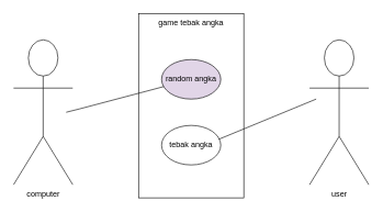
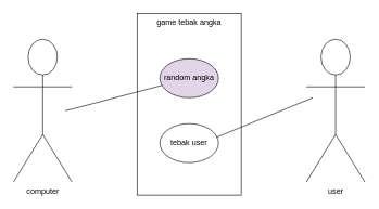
  <mxCell id="0" />
  <mxCell id="1" parent="0" />
  <mxCell id="2" value="game tebak angka" style="rounded=0;whiteSpace=wrap;html=1;verticalAlign=top;" vertex="1" parent="1"><mxGeometry x="210" y="20" width="160" height="280" as="geometry" /></mxCell>
  <mxCell id="3" value="user" style="shape=umlActor;verticalLabelPosition=bottom;verticalAlign=top;html=1;outlineConnect=0;" vertex="1" parent="1"><mxGeometry x="470" y="60" width="90" height="220" as="geometry" /></mxCell>
  <mxCell id="4" value="computer" style="shape=umlActor;verticalLabelPosition=bottom;verticalAlign=top;html=1;outlineConnect=0;" vertex="1" parent="1"><mxGeometry x="20" y="60" width="90" height="220" as="geometry" /></mxCell>
  <mxCell id="5" value="random angka" style="ellipse;whiteSpace=wrap;html=1;fillColor=#e1d5e7;" vertex="1" parent="1"><mxGeometry x="245" y="90" width="90" height="60" as="geometry" /></mxCell>
- <mxCell id="6" value="tebak angka" style="ellipse;whiteSpace=wrap;html=1;" vertex="1" parent="1"><mxGeometry x="245" y="190" width="90" height="60" as="geometry" /></mxCell>
+ <mxCell id="6" value="tebak user" style="ellipse;whiteSpace=wrap;html=1;" vertex="1" parent="1"><mxGeometry x="245" y="190" width="90" height="60" as="geometry" /></mxCell>
  <mxCell id="7" value="" style="endArrow=none;html=1;rounded=0;" edge="1" parent="1" target="5"><mxGeometry width="50" height="50" relative="1" as="geometry"><mxPoint x="100" y="170" as="sourcePoint" /><mxPoint x="150" y="135" as="targetPoint" /><Array as="points"><mxPoint x="120" y="165" /></Array></mxGeometry></mxCell>
  <mxCell id="8" value="" style="endArrow=none;html=1;rounded=0;exitX=0.967;exitY=0.35;exitDx=0;exitDy=0;exitPerimeter=0;" edge="1" parent="1" source="6"><mxGeometry width="50" height="50" relative="1" as="geometry"><mxPoint x="350" y="209.98" as="sourcePoint" /><mxPoint x="480.04" y="150" as="targetPoint" /></mxGeometry></mxCell>
